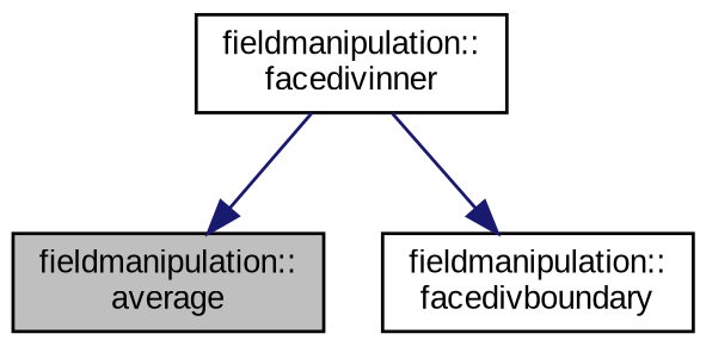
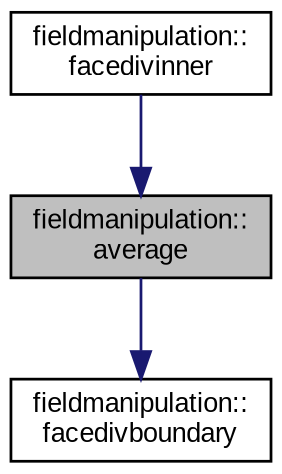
  digraph {
    fontname="Liberation Sans"
    rankdir=TB
    node [color=black fillcolor=white fontname="Liberation Sans" fontsize=10 shape=record style=filled]
    edge [color=midnightblue fontname="Liberation Sans" fontsize=10 labelfontname=Helvetica labelfontsize=10 style=solid]
    n1 [fillcolor=grey75 fontcolor=black height=0.2 label="fieldmanipulation::\laverage" width=0.4]
    n2 [height=0.2 label="fieldmanipulation::\lfacedivboundary" width=0.4]
    n3 [height=0.2 label="fieldmanipulation::\lfacedivinner" width=0.4]
-   n3 -> n2
+   n1 -> n2
    n3 -> n1
  }
